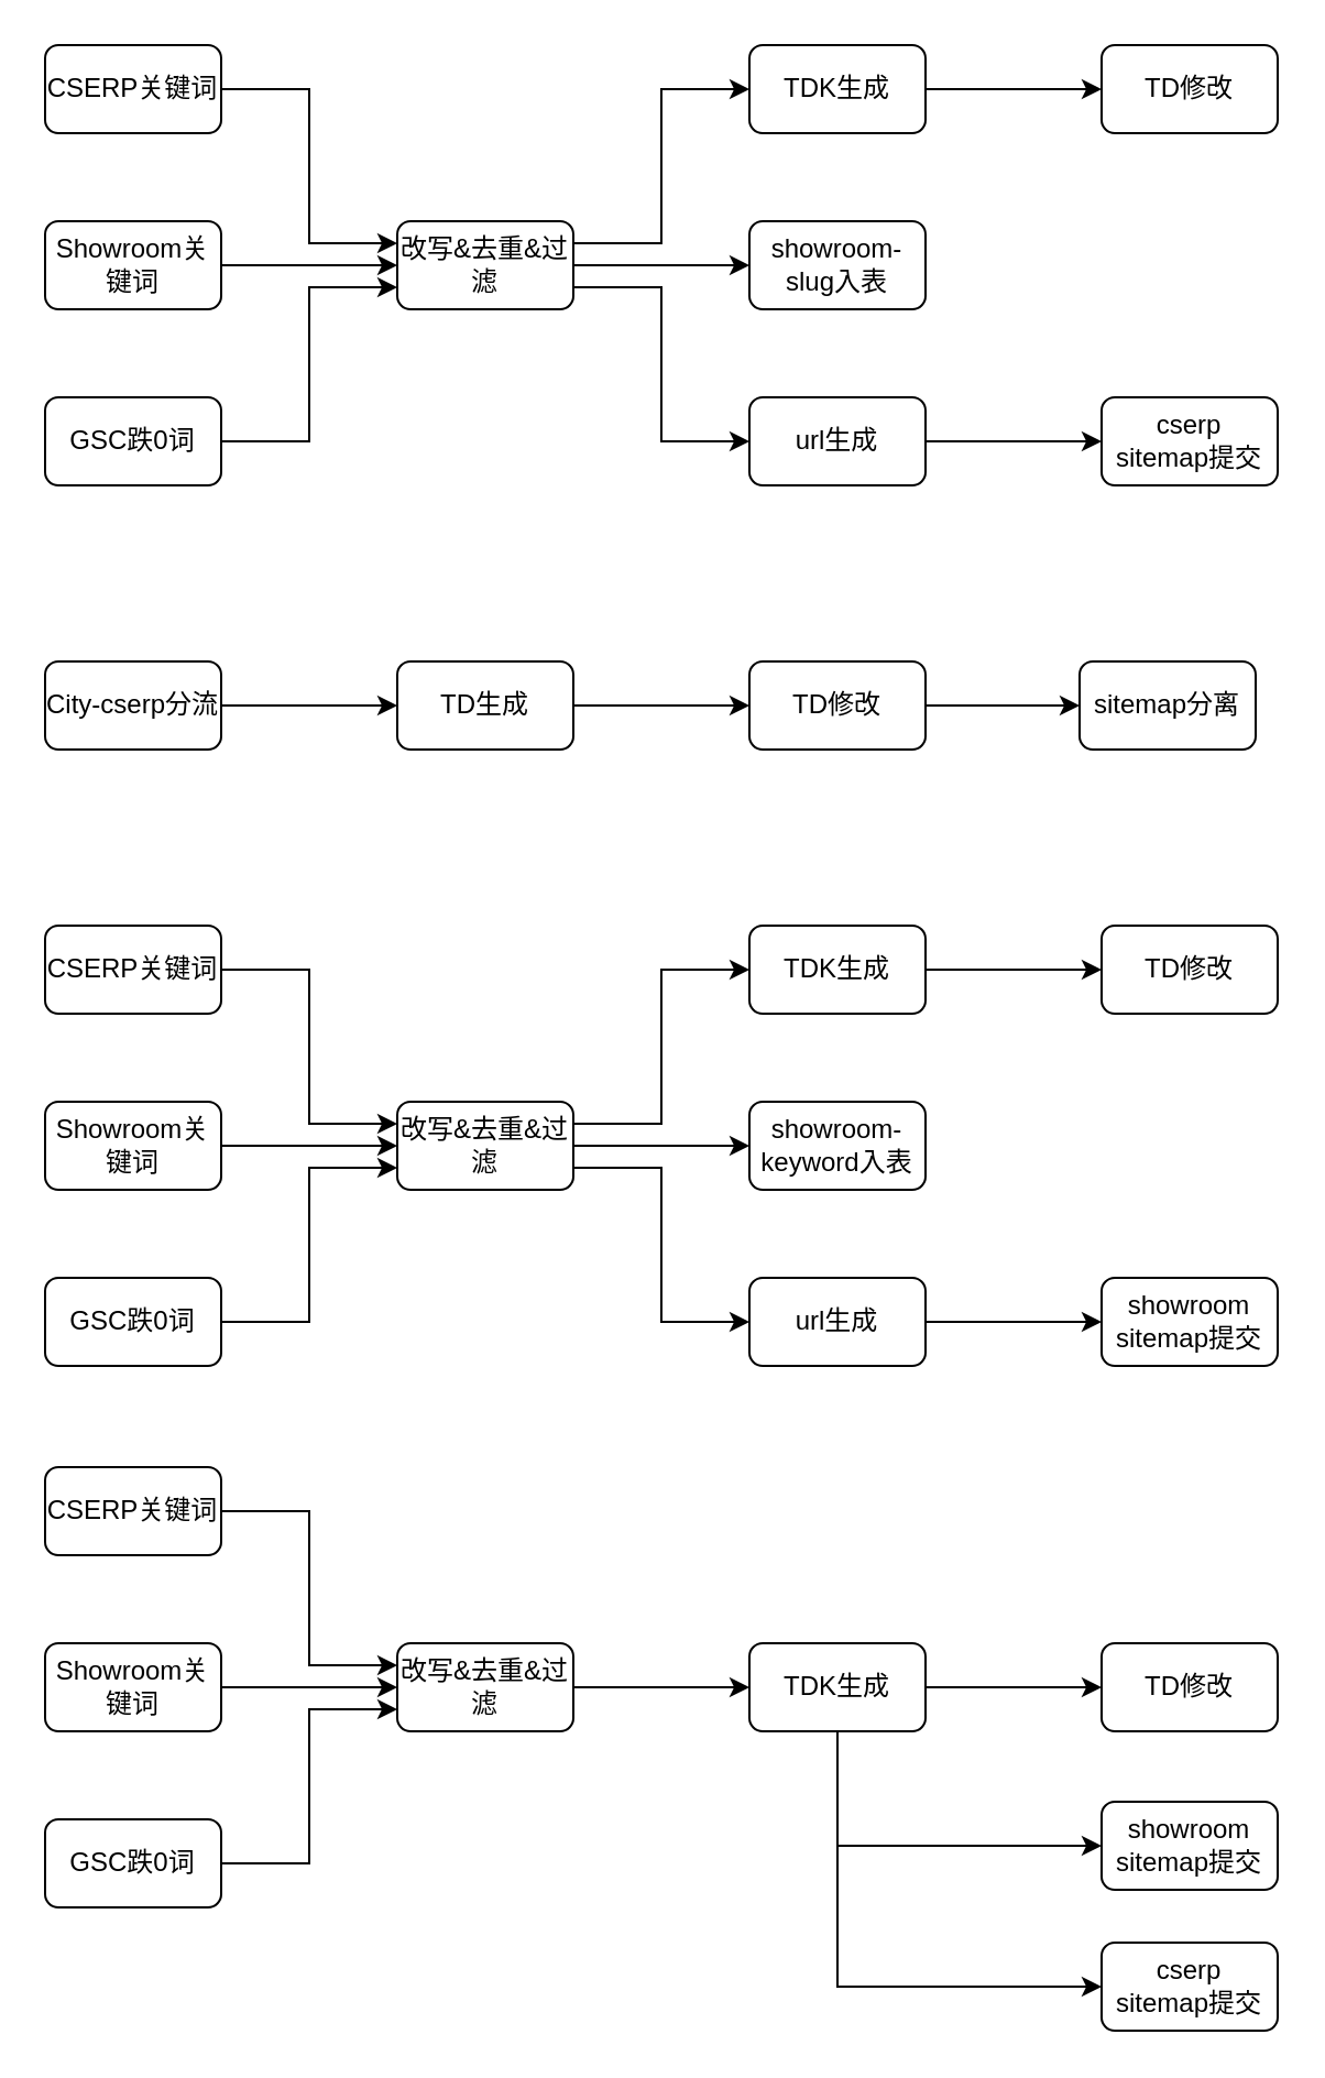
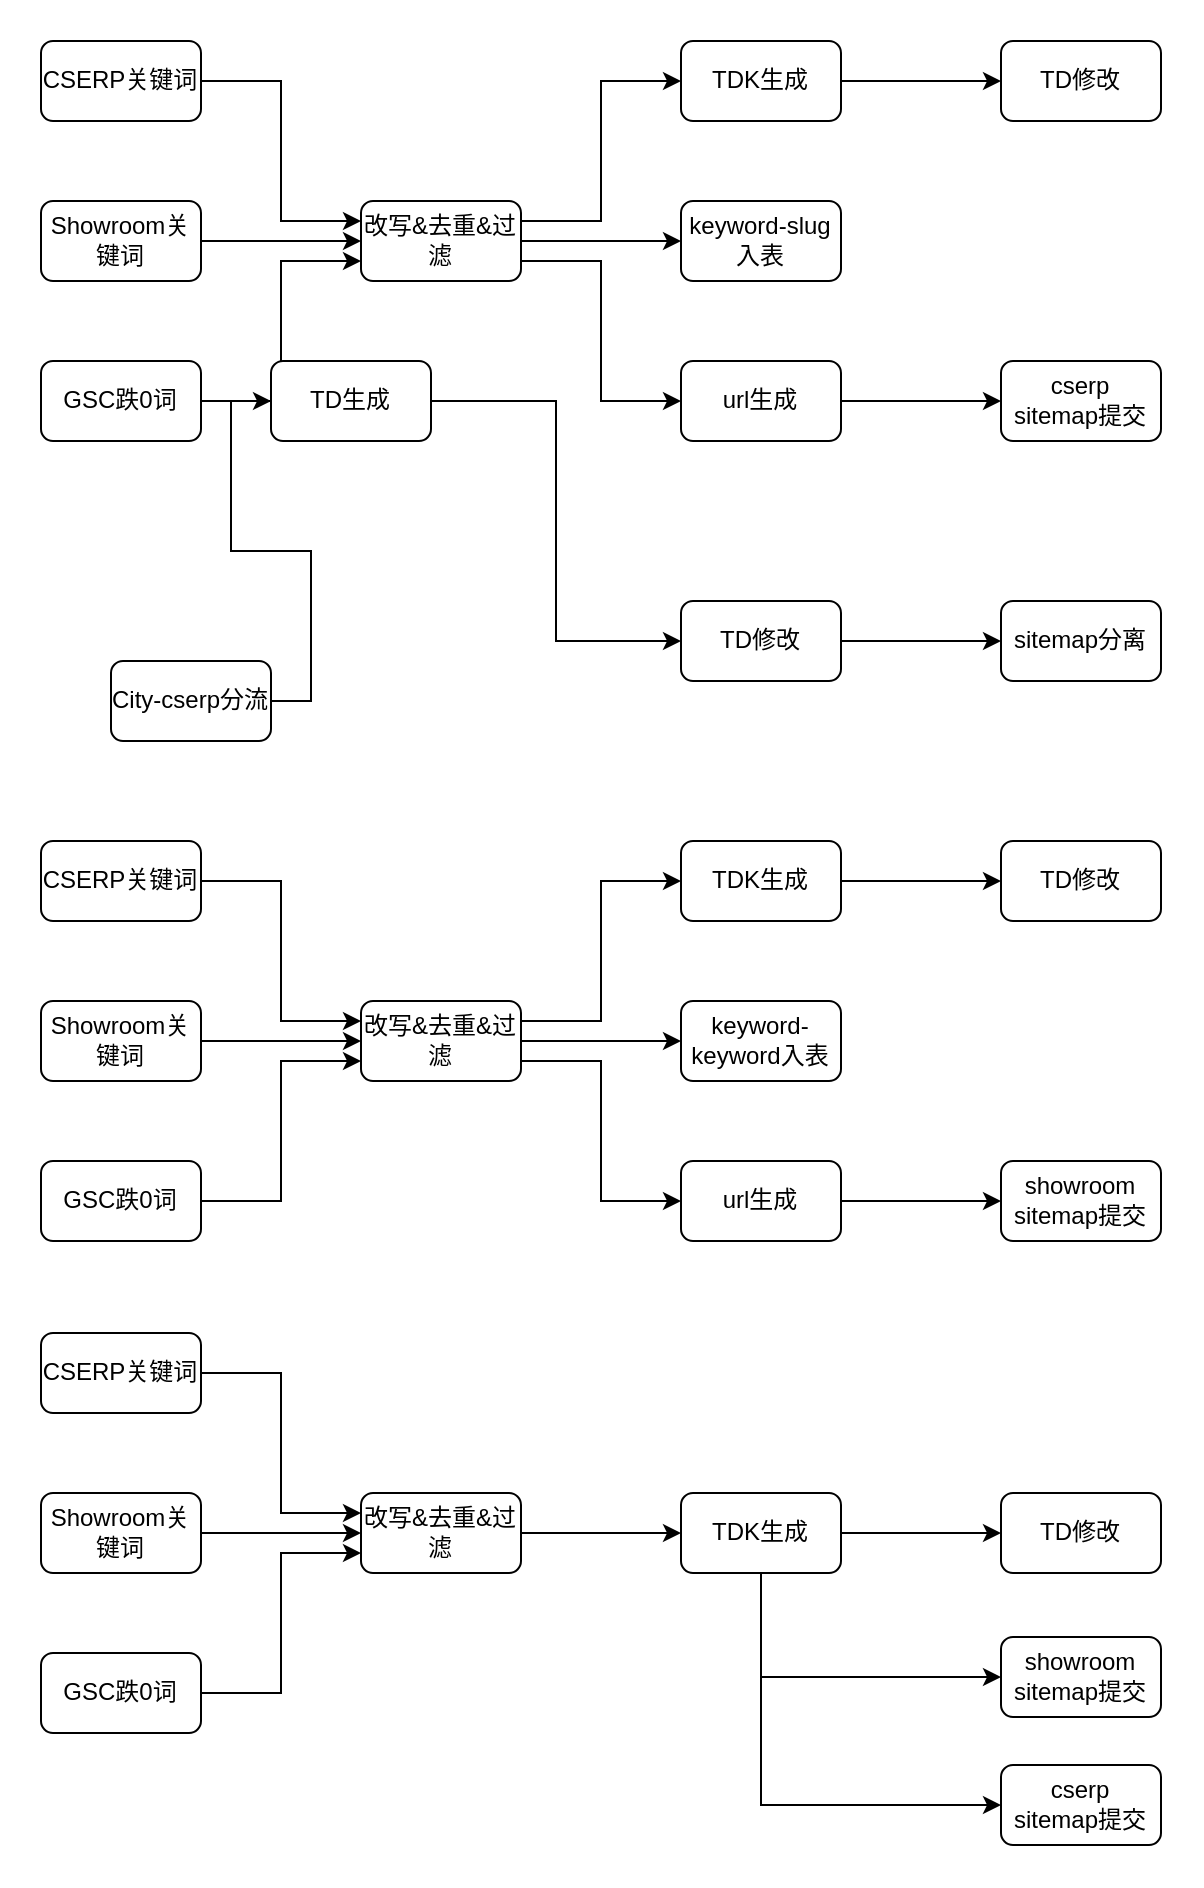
  <mxCell id="0" />
  <mxCell id="1" parent="0" />
  <mxCell id="2" style="edgeStyle=orthogonalEdgeStyle;rounded=0;orthogonalLoop=1;jettySize=auto;html=1;exitX=1;exitY=0.5;exitDx=0;exitDy=0;entryX=0;entryY=0.25;entryDx=0;entryDy=0;" edge="1" parent="1" source="3" target="11"><mxGeometry relative="1" as="geometry" /></mxCell>
  <mxCell id="3" value="CSERP关键词" style="rounded=1;whiteSpace=wrap;html=1;" vertex="1" parent="1"><mxGeometry x="20" y="20" width="80" height="40" as="geometry" /></mxCell>
  <mxCell id="4" style="edgeStyle=orthogonalEdgeStyle;rounded=0;orthogonalLoop=1;jettySize=auto;html=1;exitX=1;exitY=0.5;exitDx=0;exitDy=0;entryX=0;entryY=0.5;entryDx=0;entryDy=0;" edge="1" parent="1" source="5" target="11"><mxGeometry relative="1" as="geometry" /></mxCell>
  <mxCell id="5" value="Showroom关键词" style="rounded=1;whiteSpace=wrap;html=1;" vertex="1" parent="1"><mxGeometry x="20" y="100" width="80" height="40" as="geometry" /></mxCell>
  <mxCell id="6" style="edgeStyle=orthogonalEdgeStyle;rounded=0;orthogonalLoop=1;jettySize=auto;html=1;exitX=1;exitY=0.5;exitDx=0;exitDy=0;entryX=0;entryY=0.75;entryDx=0;entryDy=0;" edge="1" parent="1" source="7" target="11"><mxGeometry relative="1" as="geometry" /></mxCell>
  <mxCell id="7" value="GSC跌0词" style="rounded=1;whiteSpace=wrap;html=1;" vertex="1" parent="1"><mxGeometry x="20" y="180" width="80" height="40" as="geometry" /></mxCell>
  <mxCell id="8" style="edgeStyle=orthogonalEdgeStyle;rounded=0;orthogonalLoop=1;jettySize=auto;html=1;exitX=1;exitY=0.25;exitDx=0;exitDy=0;entryX=0;entryY=0.5;entryDx=0;entryDy=0;" edge="1" parent="1" source="11" target="19"><mxGeometry relative="1" as="geometry" /></mxCell>
  <mxCell id="9" style="edgeStyle=orthogonalEdgeStyle;rounded=0;orthogonalLoop=1;jettySize=auto;html=1;exitX=1;exitY=0.5;exitDx=0;exitDy=0;entryX=0;entryY=0.5;entryDx=0;entryDy=0;" edge="1" parent="1" source="11" target="12"><mxGeometry relative="1" as="geometry" /></mxCell>
  <mxCell id="10" style="edgeStyle=orthogonalEdgeStyle;rounded=0;orthogonalLoop=1;jettySize=auto;html=1;exitX=1;exitY=0.75;exitDx=0;exitDy=0;entryX=0;entryY=0.5;entryDx=0;entryDy=0;" edge="1" parent="1" source="11" target="14"><mxGeometry relative="1" as="geometry" /></mxCell>
  <mxCell id="11" value="改写&amp;amp;去重&amp;amp;过滤" style="rounded=1;whiteSpace=wrap;html=1;" vertex="1" parent="1"><mxGeometry x="180" y="100" width="80" height="40" as="geometry" /></mxCell>
- <mxCell id="12" value="showroom-slug入表" style="rounded=1;whiteSpace=wrap;html=1;" vertex="1" parent="1"><mxGeometry x="340" y="100" width="80" height="40" as="geometry" /></mxCell>
+ <mxCell id="12" value="keyword-slug入表" style="rounded=1;whiteSpace=wrap;html=1;" vertex="1" parent="1"><mxGeometry x="340" y="100" width="80" height="40" as="geometry" /></mxCell>
  <mxCell id="13" style="edgeStyle=orthogonalEdgeStyle;rounded=0;orthogonalLoop=1;jettySize=auto;html=1;exitX=1;exitY=0.5;exitDx=0;exitDy=0;entryX=0;entryY=0.5;entryDx=0;entryDy=0;" edge="1" parent="1" source="14" target="15"><mxGeometry relative="1" as="geometry" /></mxCell>
  <mxCell id="14" value="url生成" style="rounded=1;whiteSpace=wrap;html=1;" vertex="1" parent="1"><mxGeometry x="340" y="180" width="80" height="40" as="geometry" /></mxCell>
  <mxCell id="15" value="cserp&lt;div&gt;sitemap提交&lt;/div&gt;" style="rounded=1;whiteSpace=wrap;html=1;" vertex="1" parent="1"><mxGeometry x="500" y="180" width="80" height="40" as="geometry" /></mxCell>
  <mxCell id="16" style="edgeStyle=orthogonalEdgeStyle;rounded=0;orthogonalLoop=1;jettySize=auto;html=1;exitX=1;exitY=0.5;exitDx=0;exitDy=0;entryX=0;entryY=0.5;entryDx=0;entryDy=0;" edge="1" parent="1" source="17" target="22"><mxGeometry relative="1" as="geometry" /></mxCell>
- <mxCell id="17" value="City-cserp分流" style="rounded=1;whiteSpace=wrap;html=1;" vertex="1" parent="1"><mxGeometry x="20" y="300" width="80" height="40" as="geometry" /></mxCell>
+ <mxCell id="17" value="City-cserp分流" style="rounded=1;whiteSpace=wrap;html=1;" vertex="1" parent="1"><mxGeometry x="55" y="330" width="80" height="40" as="geometry" /></mxCell>
  <mxCell id="18" style="edgeStyle=orthogonalEdgeStyle;rounded=0;orthogonalLoop=1;jettySize=auto;html=1;exitX=1;exitY=0.5;exitDx=0;exitDy=0;entryX=0;entryY=0.5;entryDx=0;entryDy=0;" edge="1" parent="1" source="19" target="20"><mxGeometry relative="1" as="geometry" /></mxCell>
  <mxCell id="19" value="TDK生成" style="rounded=1;whiteSpace=wrap;html=1;" vertex="1" parent="1"><mxGeometry x="340" y="20" width="80" height="40" as="geometry" /></mxCell>
  <mxCell id="20" value="TD修改" style="rounded=1;whiteSpace=wrap;html=1;" vertex="1" parent="1"><mxGeometry x="500" y="20" width="80" height="40" as="geometry" /></mxCell>
  <mxCell id="21" style="edgeStyle=orthogonalEdgeStyle;rounded=0;orthogonalLoop=1;jettySize=auto;html=1;exitX=1;exitY=0.5;exitDx=0;exitDy=0;entryX=0;entryY=0.5;entryDx=0;entryDy=0;" edge="1" parent="1" source="22" target="24"><mxGeometry relative="1" as="geometry" /></mxCell>
- <mxCell id="22" value="TD生成" style="rounded=1;whiteSpace=wrap;html=1;" vertex="1" parent="1"><mxGeometry x="180" y="300" width="80" height="40" as="geometry" /></mxCell>
+ <mxCell id="22" value="TD生成" style="rounded=1;whiteSpace=wrap;html=1;" vertex="1" parent="1"><mxGeometry x="135" y="180" width="80" height="40" as="geometry" /></mxCell>
  <mxCell id="23" style="edgeStyle=orthogonalEdgeStyle;rounded=0;orthogonalLoop=1;jettySize=auto;html=1;exitX=1;exitY=0.5;exitDx=0;exitDy=0;entryX=0;entryY=0.5;entryDx=0;entryDy=0;" edge="1" parent="1" source="24" target="25"><mxGeometry relative="1" as="geometry" /></mxCell>
  <mxCell id="24" value="TD修改" style="rounded=1;whiteSpace=wrap;html=1;" vertex="1" parent="1"><mxGeometry x="340" y="300" width="80" height="40" as="geometry" /></mxCell>
- <mxCell id="25" value="sitemap分离" style="rounded=1;whiteSpace=wrap;html=1;" vertex="1" parent="1"><mxGeometry x="490" y="300" width="80" height="40" as="geometry" /></mxCell>
+ <mxCell id="25" value="sitemap分离" style="rounded=1;whiteSpace=wrap;html=1;" vertex="1" parent="1"><mxGeometry x="500" y="300" width="80" height="40" as="geometry" /></mxCell>
  <mxCell id="26" style="edgeStyle=orthogonalEdgeStyle;rounded=0;orthogonalLoop=1;jettySize=auto;html=1;exitX=1;exitY=0.5;exitDx=0;exitDy=0;entryX=0;entryY=0.25;entryDx=0;entryDy=0;" edge="1" parent="1" source="27" target="35"><mxGeometry relative="1" as="geometry" /></mxCell>
  <mxCell id="27" value="CSERP关键词" style="rounded=1;whiteSpace=wrap;html=1;" vertex="1" parent="1"><mxGeometry x="20" y="420" width="80" height="40" as="geometry" /></mxCell>
  <mxCell id="28" style="edgeStyle=orthogonalEdgeStyle;rounded=0;orthogonalLoop=1;jettySize=auto;html=1;exitX=1;exitY=0.5;exitDx=0;exitDy=0;entryX=0;entryY=0.5;entryDx=0;entryDy=0;" edge="1" parent="1" source="29" target="35"><mxGeometry relative="1" as="geometry" /></mxCell>
  <mxCell id="29" value="Showroom关键词" style="rounded=1;whiteSpace=wrap;html=1;" vertex="1" parent="1"><mxGeometry x="20" y="500" width="80" height="40" as="geometry" /></mxCell>
  <mxCell id="30" style="edgeStyle=orthogonalEdgeStyle;rounded=0;orthogonalLoop=1;jettySize=auto;html=1;exitX=1;exitY=0.5;exitDx=0;exitDy=0;entryX=0;entryY=0.75;entryDx=0;entryDy=0;" edge="1" parent="1" source="31" target="35"><mxGeometry relative="1" as="geometry" /></mxCell>
  <mxCell id="31" value="GSC跌0词" style="rounded=1;whiteSpace=wrap;html=1;" vertex="1" parent="1"><mxGeometry x="20" y="580" width="80" height="40" as="geometry" /></mxCell>
  <mxCell id="32" style="edgeStyle=orthogonalEdgeStyle;rounded=0;orthogonalLoop=1;jettySize=auto;html=1;exitX=1;exitY=0.25;exitDx=0;exitDy=0;entryX=0;entryY=0.5;entryDx=0;entryDy=0;" edge="1" parent="1" source="35" target="41"><mxGeometry relative="1" as="geometry" /></mxCell>
  <mxCell id="33" style="edgeStyle=orthogonalEdgeStyle;rounded=0;orthogonalLoop=1;jettySize=auto;html=1;exitX=1;exitY=0.5;exitDx=0;exitDy=0;entryX=0;entryY=0.5;entryDx=0;entryDy=0;" edge="1" parent="1" source="35" target="36"><mxGeometry relative="1" as="geometry" /></mxCell>
  <mxCell id="34" style="edgeStyle=orthogonalEdgeStyle;rounded=0;orthogonalLoop=1;jettySize=auto;html=1;exitX=1;exitY=0.75;exitDx=0;exitDy=0;entryX=0;entryY=0.5;entryDx=0;entryDy=0;" edge="1" parent="1" source="35" target="38"><mxGeometry relative="1" as="geometry" /></mxCell>
  <mxCell id="35" value="改写&amp;amp;去重&amp;amp;过滤" style="rounded=1;whiteSpace=wrap;html=1;" vertex="1" parent="1"><mxGeometry x="180" y="500" width="80" height="40" as="geometry" /></mxCell>
- <mxCell id="36" value="showroom-keyword入表" style="rounded=1;whiteSpace=wrap;html=1;" vertex="1" parent="1"><mxGeometry x="340" y="500" width="80" height="40" as="geometry" /></mxCell>
+ <mxCell id="36" value="keyword-keyword入表" style="rounded=1;whiteSpace=wrap;html=1;" vertex="1" parent="1"><mxGeometry x="340" y="500" width="80" height="40" as="geometry" /></mxCell>
  <mxCell id="37" style="edgeStyle=orthogonalEdgeStyle;rounded=0;orthogonalLoop=1;jettySize=auto;html=1;exitX=1;exitY=0.5;exitDx=0;exitDy=0;entryX=0;entryY=0.5;entryDx=0;entryDy=0;" edge="1" parent="1" source="38" target="39"><mxGeometry relative="1" as="geometry" /></mxCell>
  <mxCell id="38" value="url生成" style="rounded=1;whiteSpace=wrap;html=1;" vertex="1" parent="1"><mxGeometry x="340" y="580" width="80" height="40" as="geometry" /></mxCell>
  <mxCell id="39" value="showroom&lt;div&gt;sitemap提交&lt;/div&gt;" style="rounded=1;whiteSpace=wrap;html=1;" vertex="1" parent="1"><mxGeometry x="500" y="580" width="80" height="40" as="geometry" /></mxCell>
  <mxCell id="40" style="edgeStyle=orthogonalEdgeStyle;rounded=0;orthogonalLoop=1;jettySize=auto;html=1;exitX=1;exitY=0.5;exitDx=0;exitDy=0;entryX=0;entryY=0.5;entryDx=0;entryDy=0;" edge="1" parent="1" source="41" target="42"><mxGeometry relative="1" as="geometry" /></mxCell>
  <mxCell id="41" value="TDK生成" style="rounded=1;whiteSpace=wrap;html=1;" vertex="1" parent="1"><mxGeometry x="340" y="420" width="80" height="40" as="geometry" /></mxCell>
  <mxCell id="42" value="TD修改" style="rounded=1;whiteSpace=wrap;html=1;" vertex="1" parent="1"><mxGeometry x="500" y="420" width="80" height="40" as="geometry" /></mxCell>
  <mxCell id="43" style="edgeStyle=orthogonalEdgeStyle;rounded=0;orthogonalLoop=1;jettySize=auto;html=1;exitX=1;exitY=0.5;exitDx=0;exitDy=0;entryX=0;entryY=0.25;entryDx=0;entryDy=0;" edge="1" parent="1" source="44" target="50"><mxGeometry relative="1" as="geometry" /></mxCell>
  <mxCell id="44" value="CSERP关键词" style="rounded=1;whiteSpace=wrap;html=1;" vertex="1" parent="1"><mxGeometry x="20" y="666" width="80" height="40" as="geometry" /></mxCell>
  <mxCell id="45" style="edgeStyle=orthogonalEdgeStyle;rounded=0;orthogonalLoop=1;jettySize=auto;html=1;exitX=1;exitY=0.5;exitDx=0;exitDy=0;entryX=0;entryY=0.5;entryDx=0;entryDy=0;" edge="1" parent="1" source="46" target="50"><mxGeometry relative="1" as="geometry" /></mxCell>
  <mxCell id="46" value="Showroom关键词" style="rounded=1;whiteSpace=wrap;html=1;" vertex="1" parent="1"><mxGeometry x="20" y="746" width="80" height="40" as="geometry" /></mxCell>
  <mxCell id="47" style="edgeStyle=orthogonalEdgeStyle;rounded=0;orthogonalLoop=1;jettySize=auto;html=1;exitX=1;exitY=0.5;exitDx=0;exitDy=0;entryX=0;entryY=0.75;entryDx=0;entryDy=0;" edge="1" parent="1" source="48" target="50"><mxGeometry relative="1" as="geometry" /></mxCell>
  <mxCell id="48" value="GSC跌0词" style="rounded=1;whiteSpace=wrap;html=1;" vertex="1" parent="1"><mxGeometry x="20" y="826" width="80" height="40" as="geometry" /></mxCell>
  <mxCell id="49" style="edgeStyle=orthogonalEdgeStyle;rounded=0;orthogonalLoop=1;jettySize=auto;html=1;exitX=1;exitY=0.5;exitDx=0;exitDy=0;entryX=0;entryY=0.5;entryDx=0;entryDy=0;" edge="1" parent="1" source="50" target="54"><mxGeometry relative="1" as="geometry" /></mxCell>
  <mxCell id="50" value="改写&amp;amp;去重&amp;amp;过滤" style="rounded=1;whiteSpace=wrap;html=1;" vertex="1" parent="1"><mxGeometry x="180" y="746" width="80" height="40" as="geometry" /></mxCell>
  <mxCell id="51" style="edgeStyle=orthogonalEdgeStyle;rounded=0;orthogonalLoop=1;jettySize=auto;html=1;exitX=1;exitY=0.5;exitDx=0;exitDy=0;entryX=0;entryY=0.5;entryDx=0;entryDy=0;" edge="1" parent="1" source="54" target="55"><mxGeometry relative="1" as="geometry" /></mxCell>
  <mxCell id="52" style="edgeStyle=orthogonalEdgeStyle;rounded=0;orthogonalLoop=1;jettySize=auto;html=1;exitX=0.5;exitY=1;exitDx=0;exitDy=0;entryX=0;entryY=0.5;entryDx=0;entryDy=0;" edge="1" parent="1" source="54" target="56"><mxGeometry relative="1" as="geometry" /></mxCell>
  <mxCell id="53" style="edgeStyle=orthogonalEdgeStyle;rounded=0;orthogonalLoop=1;jettySize=auto;html=1;exitX=0.5;exitY=1;exitDx=0;exitDy=0;entryX=0;entryY=0.5;entryDx=0;entryDy=0;" edge="1" parent="1" source="54" target="57"><mxGeometry relative="1" as="geometry" /></mxCell>
  <mxCell id="54" value="TDK生成" style="rounded=1;whiteSpace=wrap;html=1;" vertex="1" parent="1"><mxGeometry x="340" y="746" width="80" height="40" as="geometry" /></mxCell>
  <mxCell id="55" value="TD修改" style="rounded=1;whiteSpace=wrap;html=1;" vertex="1" parent="1"><mxGeometry x="500" y="746" width="80" height="40" as="geometry" /></mxCell>
  <mxCell id="56" value="showroom&lt;div&gt;sitemap提交&lt;/div&gt;" style="rounded=1;whiteSpace=wrap;html=1;" vertex="1" parent="1"><mxGeometry x="500" y="818" width="80" height="40" as="geometry" /></mxCell>
  <mxCell id="57" value="cserp&lt;div&gt;sitemap提交&lt;/div&gt;" style="rounded=1;whiteSpace=wrap;html=1;" vertex="1" parent="1"><mxGeometry x="500" y="882" width="80" height="40" as="geometry" /></mxCell>
